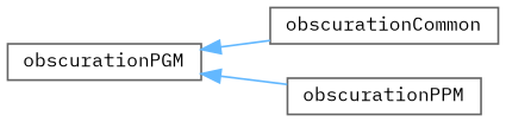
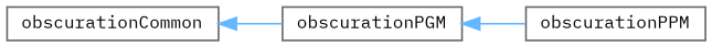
  digraph {
    fontname="IBM Plex Mono"
    rankdir=LR
    node [color=grey40 fillcolor=white fontname="IBM Plex Mono" fontsize=10 shape=box style=filled]
    edge [color=steelblue1 dir=back fontname="IBM Plex Mono" fontsize=10 labelfontname=Helvetica labelfontsize=10 style=solid]
    n1 [height=0.2 label=obscurationCommon width=0.4]
    n2 [height=0.2 label=obscurationPGM width=0.4]
    n3 [height=0.2 label=obscurationPPM width=0.4]
-   n2 -> n1
+   n1 -> n2
    n2 -> n3
  }
